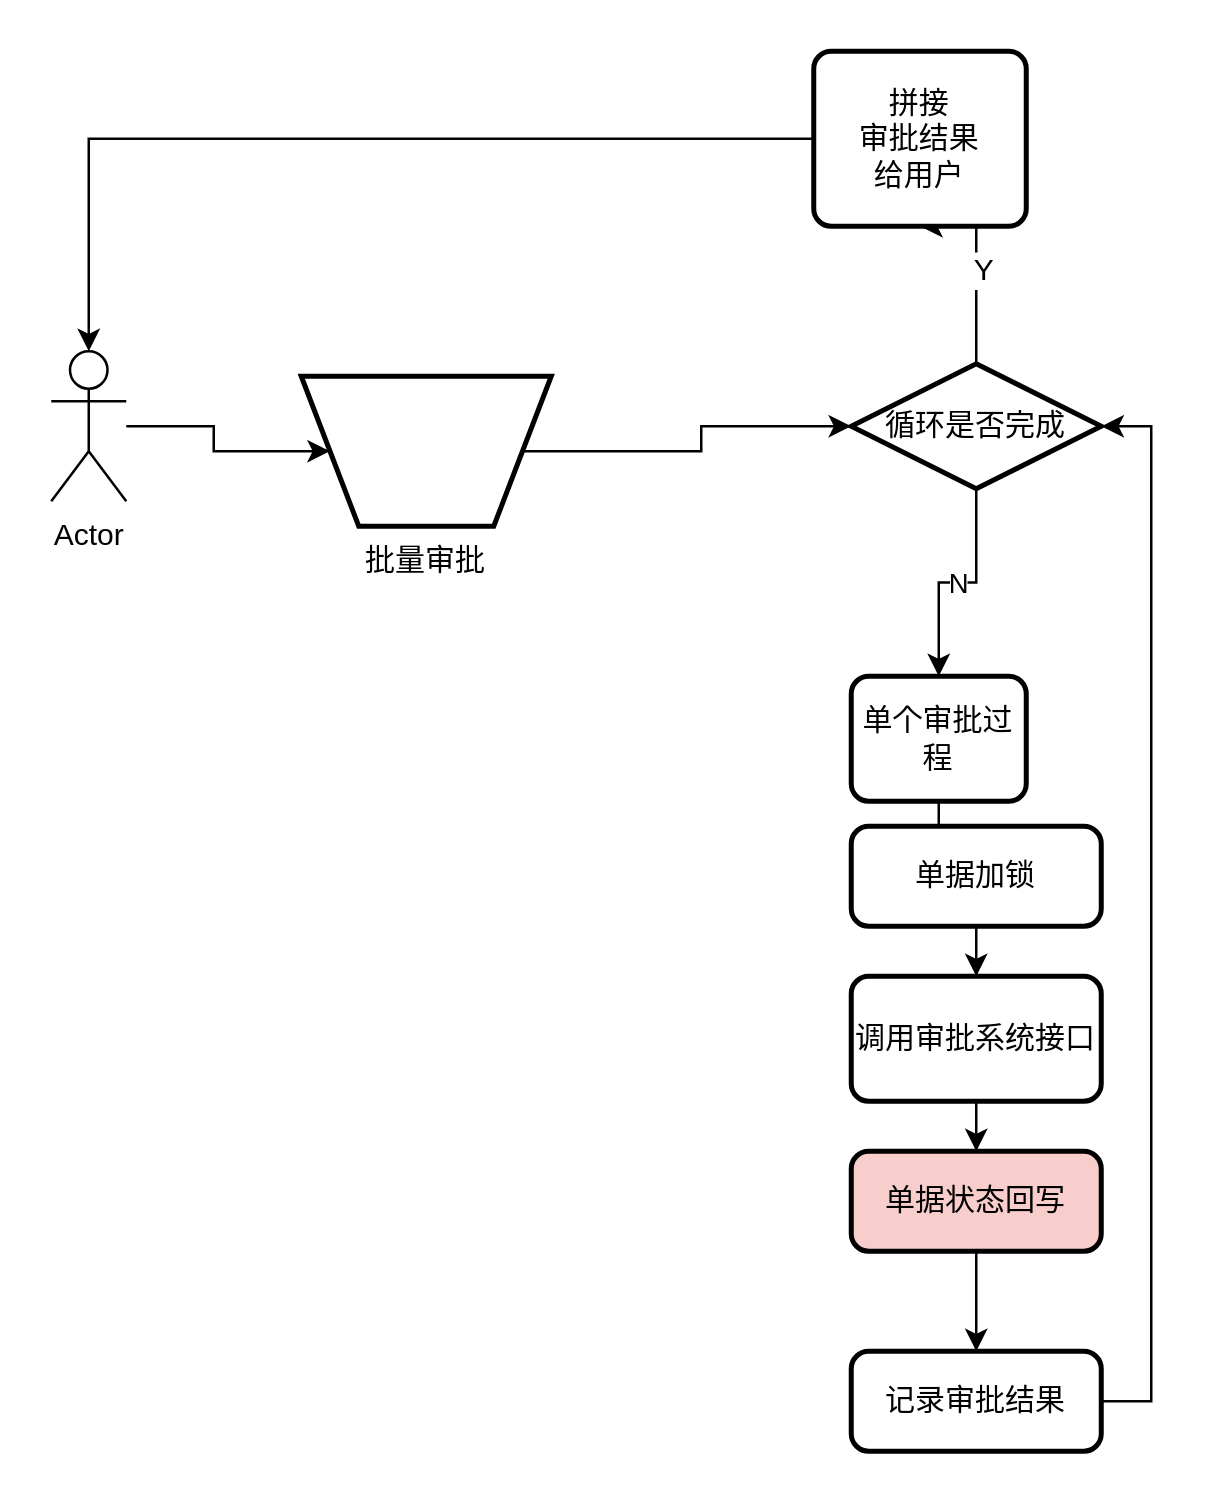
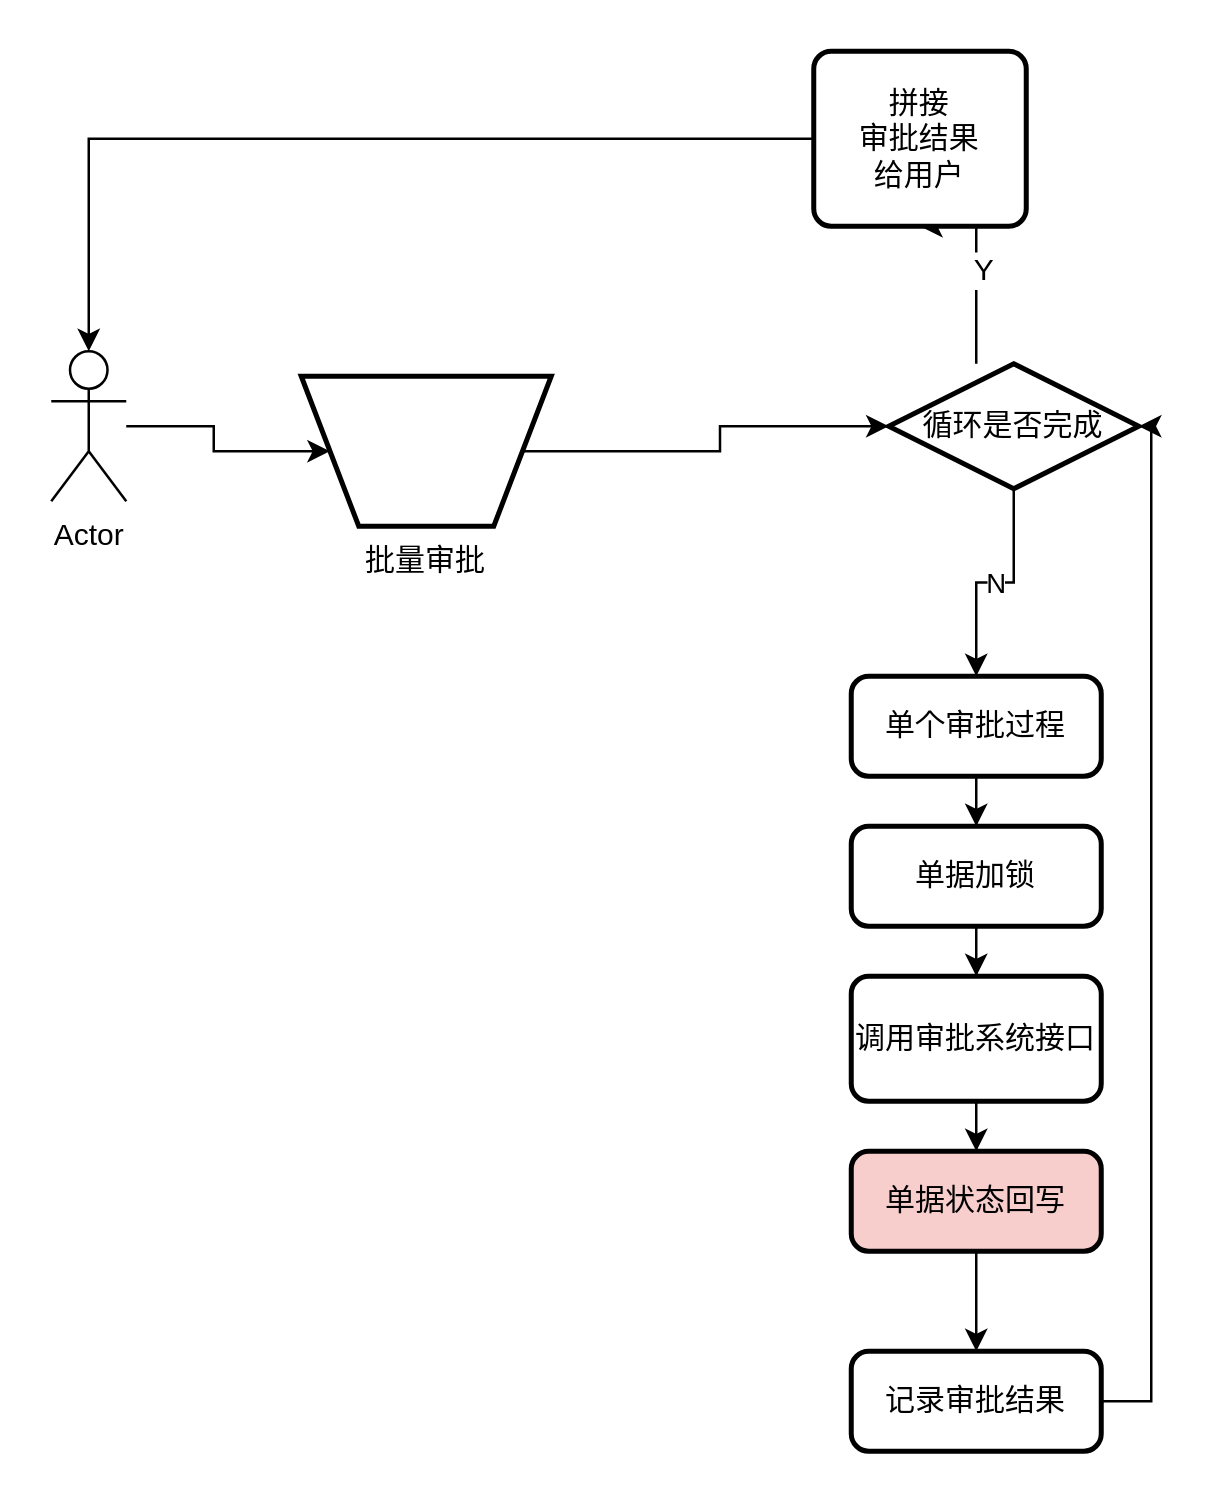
  <mxCell id="0" />
  <mxCell id="1" parent="0" />
  <mxCell id="2" value="" style="edgeStyle=orthogonalEdgeStyle;rounded=0;orthogonalLoop=1;jettySize=auto;html=1;entryX=0;entryY=0.5;entryDx=0;entryDy=0;entryPerimeter=0;" edge="1" parent="1" source="3" target="9"><mxGeometry relative="1" as="geometry"><mxPoint x="300" y="170" as="targetPoint" /></mxGeometry></mxCell>
  <mxCell id="3" value="批量审批" style="verticalLabelPosition=bottom;verticalAlign=top;html=1;strokeWidth=2;shape=trapezoid;perimeter=trapezoidPerimeter;whiteSpace=wrap;size=0.23;arcSize=10;flipV=1;" vertex="1" parent="1"><mxGeometry x="120" y="150" width="100" height="60" as="geometry" /></mxCell>
  <mxCell id="4" value="" style="edgeStyle=orthogonalEdgeStyle;rounded=0;orthogonalLoop=1;jettySize=auto;html=1;" edge="1" parent="1" source="5" target="3"><mxGeometry relative="1" as="geometry" /></mxCell>
  <mxCell id="5" value="Actor" style="shape=umlActor;verticalLabelPosition=bottom;labelBackgroundColor=#ffffff;verticalAlign=top;html=1;outlineConnect=0;" vertex="1" parent="1"><mxGeometry x="20" y="140" width="30" height="60" as="geometry" /></mxCell>
  <mxCell id="6" value="N" style="edgeStyle=orthogonalEdgeStyle;rounded=0;orthogonalLoop=1;jettySize=auto;html=1;" edge="1" parent="1" source="9" target="11"><mxGeometry relative="1" as="geometry" /></mxCell>
  <mxCell id="7" value="" style="edgeStyle=orthogonalEdgeStyle;rounded=0;orthogonalLoop=1;jettySize=auto;html=1;entryX=0.5;entryY=1;entryDx=0;entryDy=0;" edge="1" parent="1" source="9" target="21"><mxGeometry relative="1" as="geometry"><mxPoint x="390" y="90" as="targetPoint" /><Array as="points"><mxPoint x="390" y="110" /><mxPoint x="390" y="110" /></Array></mxGeometry></mxCell>
  <mxCell id="8" value="Y" style="text;html=1;resizable=0;points=[];align=center;verticalAlign=middle;labelBackgroundColor=#ffffff;" vertex="1" connectable="0" parent="7"><mxGeometry x="-0.026" y="-2" relative="1" as="geometry"><mxPoint as="offset" /></mxGeometry></mxCell>
- <mxCell id="9" value="循环是否完成" style="strokeWidth=2;html=1;shape=mxgraph.flowchart.decision;whiteSpace=wrap;" vertex="1" parent="1"><mxGeometry x="340" y="145" width="100" height="50" as="geometry" /></mxCell>
+ <mxCell id="9" value="循环是否完成" style="strokeWidth=2;html=1;shape=mxgraph.flowchart.decision;whiteSpace=wrap;" vertex="1" parent="1"><mxGeometry x="355" y="145" width="100" height="50" as="geometry" /></mxCell>
  <mxCell id="10" value="" style="edgeStyle=orthogonalEdgeStyle;rounded=0;orthogonalLoop=1;jettySize=auto;html=1;" edge="1" parent="1" source="11" target="13"><mxGeometry relative="1" as="geometry" /></mxCell>
- <mxCell id="11" value="单个审批过程" style="rounded=1;whiteSpace=wrap;html=1;absoluteArcSize=1;arcSize=14;strokeWidth=2;" vertex="1" parent="1"><mxGeometry x="340" y="270" width="70" height="50" as="geometry" /></mxCell>
+ <mxCell id="11" value="单个审批过程" style="rounded=1;whiteSpace=wrap;html=1;absoluteArcSize=1;arcSize=14;strokeWidth=2;" vertex="1" parent="1"><mxGeometry x="340" y="270" width="100" height="40" as="geometry" /></mxCell>
  <mxCell id="12" value="" style="edgeStyle=orthogonalEdgeStyle;rounded=0;orthogonalLoop=1;jettySize=auto;html=1;" edge="1" parent="1" source="13" target="15"><mxGeometry relative="1" as="geometry" /></mxCell>
  <mxCell id="13" value="单据加锁" style="rounded=1;whiteSpace=wrap;html=1;absoluteArcSize=1;arcSize=14;strokeWidth=2;" vertex="1" parent="1"><mxGeometry x="340" y="330" width="100" height="40" as="geometry" /></mxCell>
  <mxCell id="14" value="" style="edgeStyle=orthogonalEdgeStyle;rounded=0;orthogonalLoop=1;jettySize=auto;html=1;" edge="1" parent="1" source="15" target="17"><mxGeometry relative="1" as="geometry" /></mxCell>
  <mxCell id="15" value="调用审批系统接口" style="rounded=1;whiteSpace=wrap;html=1;absoluteArcSize=1;arcSize=14;strokeWidth=2;" vertex="1" parent="1"><mxGeometry x="340" y="390" width="100" height="50" as="geometry" /></mxCell>
  <mxCell id="16" value="" style="edgeStyle=orthogonalEdgeStyle;rounded=0;orthogonalLoop=1;jettySize=auto;html=1;" edge="1" parent="1" source="17" target="19"><mxGeometry relative="1" as="geometry" /></mxCell>
  <mxCell id="17" value="单据状态回写" style="rounded=1;whiteSpace=wrap;html=1;absoluteArcSize=1;arcSize=14;strokeWidth=2;fillColor=#f8cecc;" vertex="1" parent="1"><mxGeometry x="340" y="460" width="100" height="40" as="geometry" /></mxCell>
  <mxCell id="18" value="" style="edgeStyle=orthogonalEdgeStyle;rounded=0;orthogonalLoop=1;jettySize=auto;html=1;entryX=1;entryY=0.5;entryDx=0;entryDy=0;entryPerimeter=0;" edge="1" parent="1" source="19" target="9"><mxGeometry relative="1" as="geometry"><mxPoint x="520" y="560" as="targetPoint" /><Array as="points"><mxPoint x="460" y="560" /><mxPoint x="460" y="170" /></Array></mxGeometry></mxCell>
  <mxCell id="19" value="记录审批结果" style="rounded=1;whiteSpace=wrap;html=1;absoluteArcSize=1;arcSize=14;strokeWidth=2;" vertex="1" parent="1"><mxGeometry x="340" y="540" width="100" height="40" as="geometry" /></mxCell>
  <mxCell id="20" value="" style="edgeStyle=orthogonalEdgeStyle;rounded=0;orthogonalLoop=1;jettySize=auto;html=1;entryX=0.5;entryY=0;entryDx=0;entryDy=0;entryPerimeter=0;" edge="1" parent="1" source="21" target="5"><mxGeometry relative="1" as="geometry"><mxPoint x="245" y="50" as="targetPoint" /></mxGeometry></mxCell>
  <mxCell id="21" value="拼接&lt;br&gt;审批结果&lt;br&gt;给用户" style="rounded=1;whiteSpace=wrap;html=1;absoluteArcSize=1;arcSize=14;strokeWidth=2;" vertex="1" parent="1"><mxGeometry x="325" y="20" width="85" height="70" as="geometry" /></mxCell>
